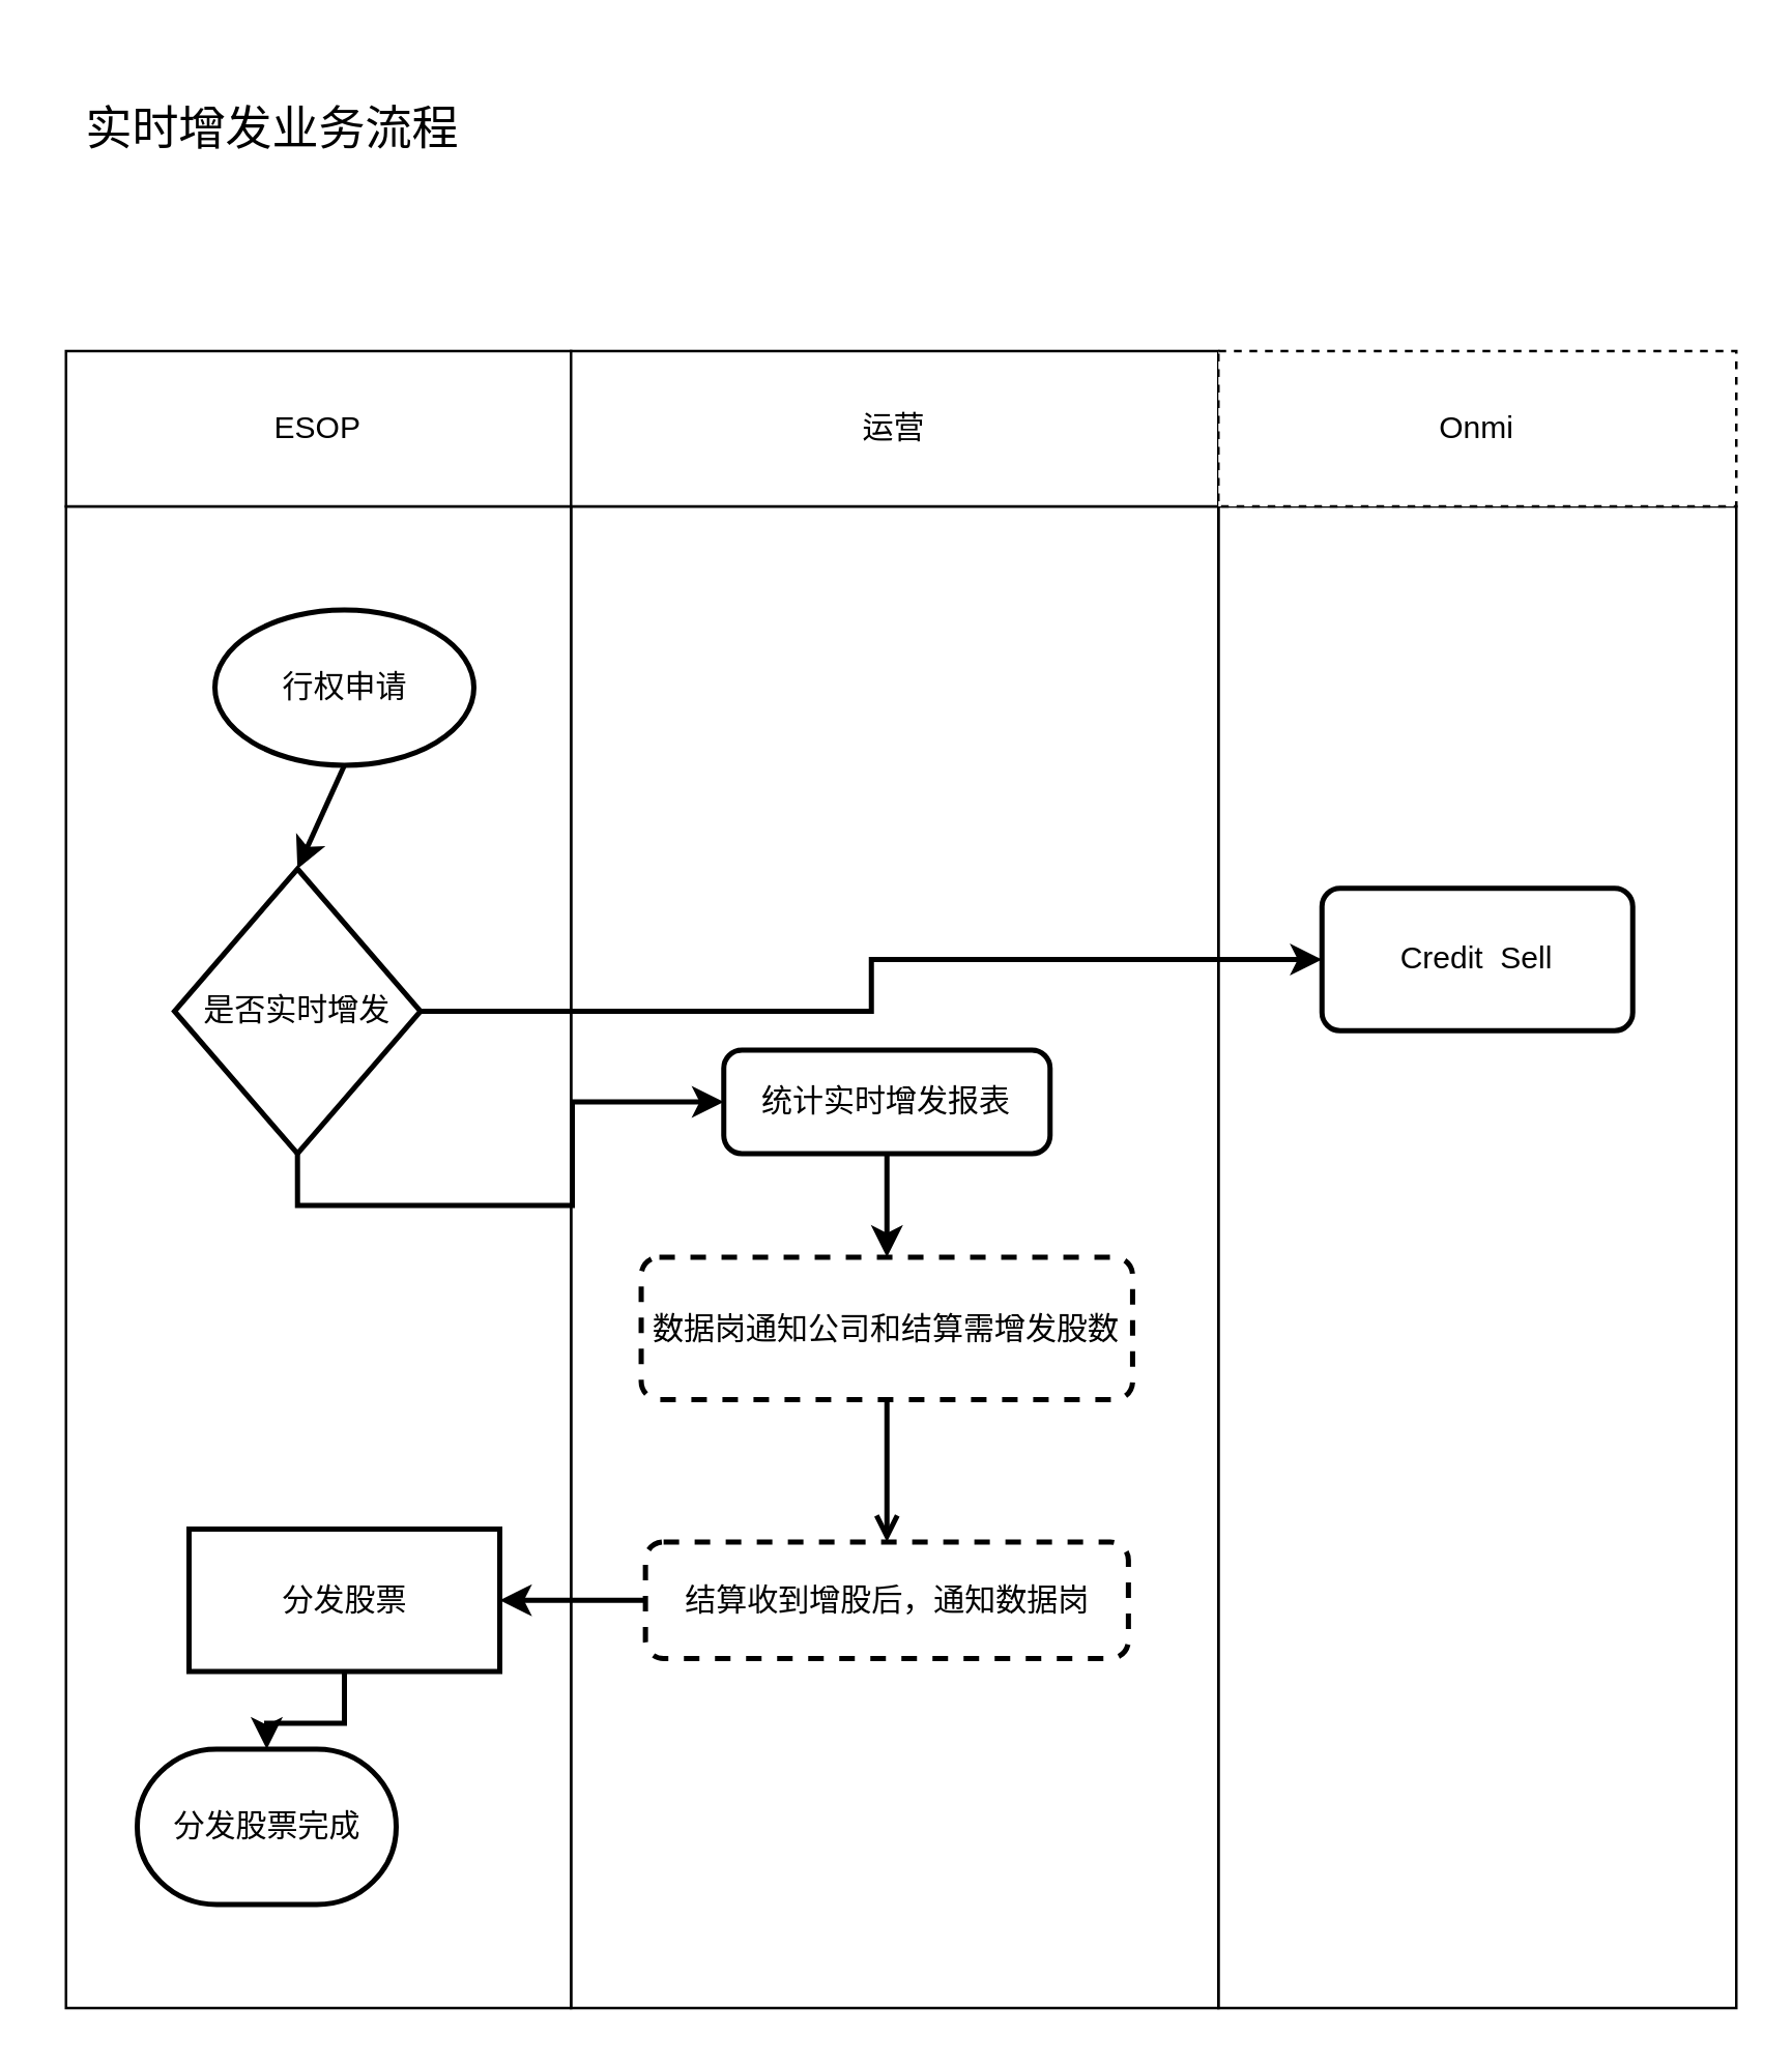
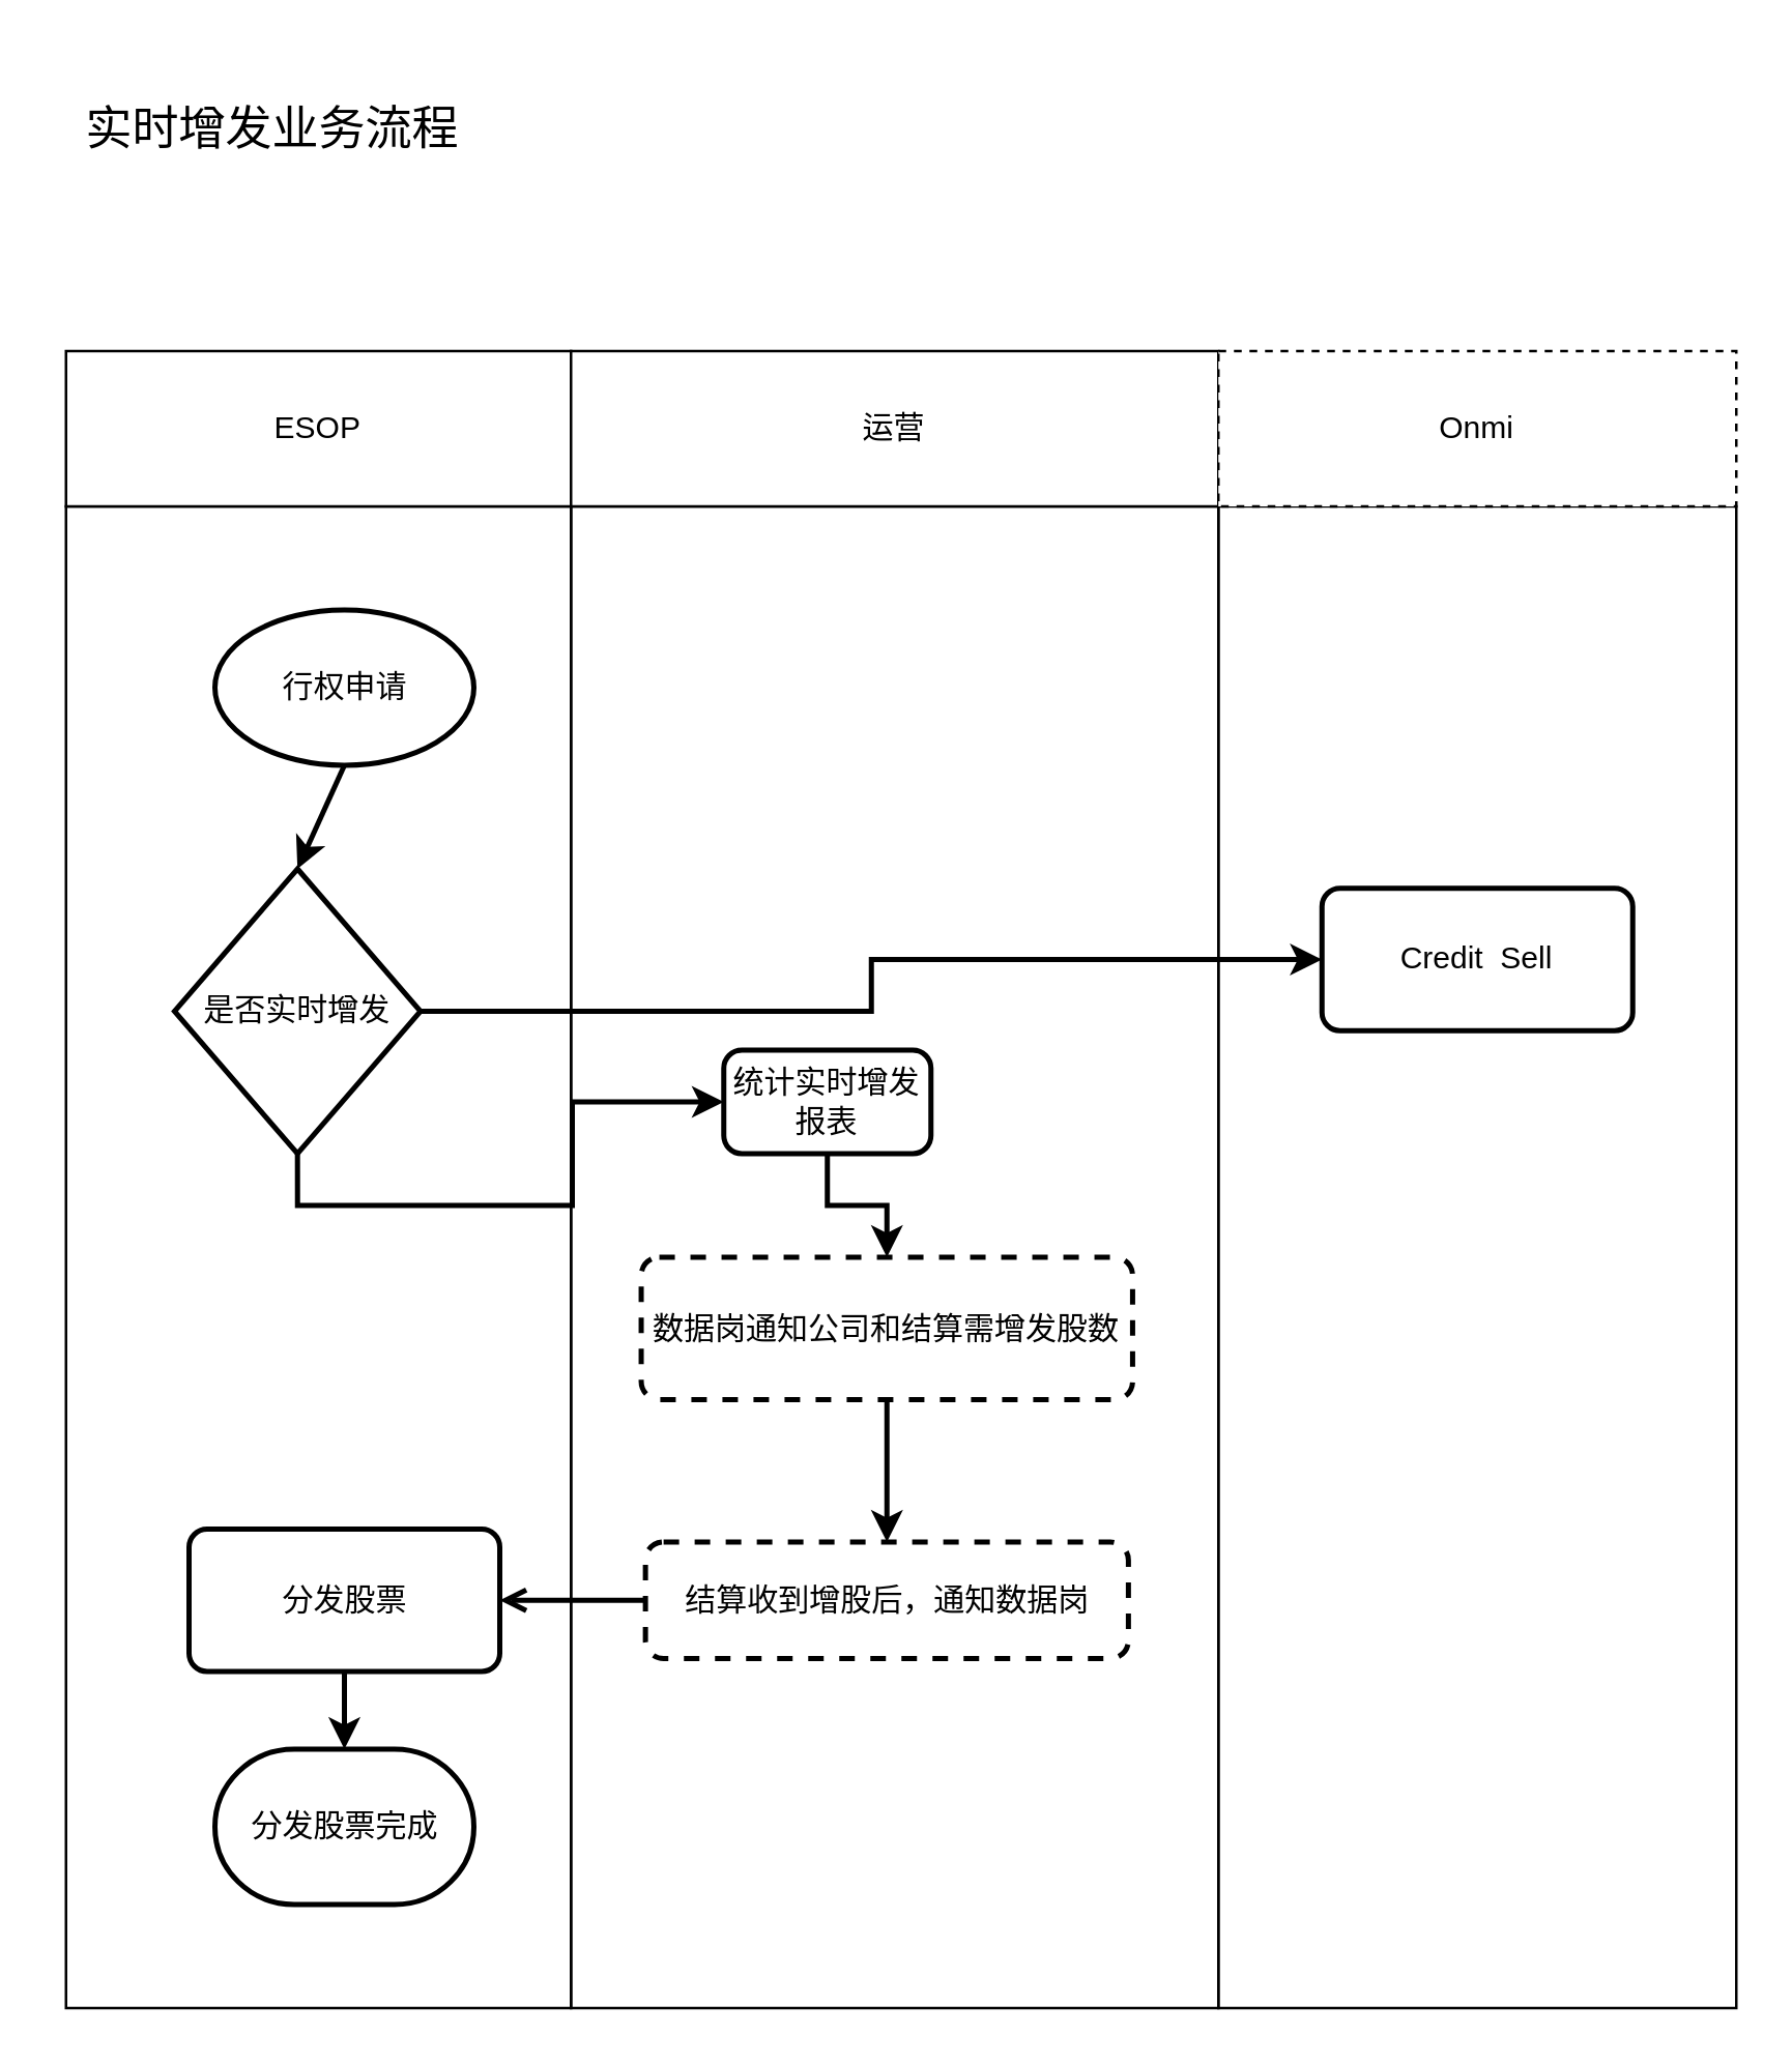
  <mxCell id="0" />
  <mxCell id="1" parent="0" />
  <mxCell id="2" value="" style="verticalLabelPosition=bottom;verticalAlign=top;html=1;shape=mxgraph.basic.rect;fillColor2=none;strokeWidth=1;size=20;indent=5;" vertex="1" parent="1"><mxGeometry x="470" y="195" width="200" height="580" as="geometry" /></mxCell>
  <mxCell id="3" value="" style="verticalLabelPosition=bottom;verticalAlign=top;html=1;shape=mxgraph.basic.rect;fillColor2=none;strokeWidth=1;size=20;indent=5;" vertex="1" parent="1"><mxGeometry x="220" y="195" width="250" height="580" as="geometry" /></mxCell>
  <mxCell id="4" value="" style="verticalLabelPosition=bottom;verticalAlign=top;html=1;shape=mxgraph.basic.rect;fillColor2=none;strokeWidth=1;size=20;indent=5;" vertex="1" parent="1"><mxGeometry x="25" y="195" width="195" height="580" as="geometry" /></mxCell>
  <mxCell id="5" value="&lt;font style=&quot;font-size: 18px&quot;&gt;实时增发业务流程&lt;/font&gt;" style="rounded=1;whiteSpace=wrap;html=1;strokeColor=none;" parent="1" vertex="1"><mxGeometry x="20" y="20" width="170" height="60" as="geometry" /></mxCell>
  <mxCell id="6" value="ESOP" style="rounded=0;whiteSpace=wrap;html=1;" parent="1" vertex="1"><mxGeometry x="25" y="135" width="195" height="60" as="geometry" /></mxCell>
  <mxCell id="7" value="运营" style="rounded=0;whiteSpace=wrap;html=1;" parent="1" vertex="1"><mxGeometry x="220" y="135" width="250" height="60" as="geometry" /></mxCell>
  <mxCell id="8" value="Onmi" style="rounded=0;whiteSpace=wrap;html=1;dashed=1;" parent="1" vertex="1"><mxGeometry x="470" y="135" width="200" height="60" as="geometry" /></mxCell>
- <mxCell id="9" value="分发股票完成" style="strokeWidth=2;html=1;shape=mxgraph.flowchart.terminator;whiteSpace=wrap;" vertex="1" parent="1"><mxGeometry x="52.5" y="675" width="100" height="60" as="geometry" /></mxCell>
+ <mxCell id="9" value="分发股票完成" style="strokeWidth=2;html=1;shape=mxgraph.flowchart.terminator;whiteSpace=wrap;" vertex="1" parent="1"><mxGeometry x="82.5" y="675" width="100" height="60" as="geometry" /></mxCell>
  <mxCell id="10" value="行权申请" style="strokeWidth=2;html=1;shape=mxgraph.flowchart.start_1;whiteSpace=wrap;" vertex="1" parent="1"><mxGeometry x="82.5" y="235" width="100" height="60" as="geometry" /></mxCell>
  <mxCell id="11" value="" style="endArrow=classic;html=1;exitX=0.5;exitY=1;exitDx=0;exitDy=0;exitPerimeter=0;entryX=0.5;entryY=0;entryDx=0;entryDy=0;entryPerimeter=0;strokeWidth=2;" edge="1" parent="1" source="10" target="14"><mxGeometry width="50" height="50" relative="1" as="geometry"><mxPoint x="160" y="375" as="sourcePoint" /><mxPoint x="133" y="345" as="targetPoint" /></mxGeometry></mxCell>
  <mxCell id="12" style="edgeStyle=orthogonalEdgeStyle;rounded=0;orthogonalLoop=1;jettySize=auto;html=1;exitX=0.5;exitY=1;exitDx=0;exitDy=0;exitPerimeter=0;strokeWidth=2;" edge="1" parent="1" source="14" target="16"><mxGeometry relative="1" as="geometry"><mxPoint x="280" y="370" as="targetPoint" /></mxGeometry></mxCell>
  <mxCell id="13" style="edgeStyle=orthogonalEdgeStyle;rounded=0;orthogonalLoop=1;jettySize=auto;html=1;exitX=1;exitY=0.5;exitDx=0;exitDy=0;exitPerimeter=0;strokeWidth=2;entryX=0;entryY=0.5;entryDx=0;entryDy=0;" edge="1" parent="1" source="14" target="17"><mxGeometry relative="1" as="geometry"><mxPoint x="540" y="370" as="targetPoint" /></mxGeometry></mxCell>
  <mxCell id="14" value="是否实时增发" style="strokeWidth=2;html=1;shape=mxgraph.flowchart.decision;whiteSpace=wrap;" vertex="1" parent="1"><mxGeometry x="66.88" y="335" width="95" height="110" as="geometry" /></mxCell>
  <mxCell id="15" style="edgeStyle=orthogonalEdgeStyle;rounded=0;orthogonalLoop=1;jettySize=auto;html=1;exitX=0.5;exitY=1;exitDx=0;exitDy=0;strokeWidth=2;entryX=0.5;entryY=0;entryDx=0;entryDy=0;" edge="1" parent="1" source="16" target="19"><mxGeometry relative="1" as="geometry"><mxPoint x="323" y="485" as="targetPoint" /></mxGeometry></mxCell>
- <mxCell id="16" value="统计实时增发报表" style="rounded=1;whiteSpace=wrap;html=1;absoluteArcSize=1;arcSize=14;strokeWidth=2;" vertex="1" parent="1"><mxGeometry x="279" y="405" width="126" height="40" as="geometry" /></mxCell>
+ <mxCell id="16" value="统计实时增发报表" style="rounded=1;whiteSpace=wrap;html=1;absoluteArcSize=1;arcSize=14;strokeWidth=2;" vertex="1" parent="1"><mxGeometry x="279" y="405" width="80" height="40" as="geometry" /></mxCell>
  <mxCell id="17" value="Credit &amp;nbsp;Sell" style="rounded=1;whiteSpace=wrap;html=1;absoluteArcSize=1;arcSize=14;strokeWidth=2;" vertex="1" parent="1"><mxGeometry x="510" y="342.5" width="120" height="55" as="geometry" /></mxCell>
- <mxCell id="18" style="edgeStyle=orthogonalEdgeStyle;rounded=0;orthogonalLoop=1;jettySize=auto;html=1;exitX=0.5;exitY=1;exitDx=0;exitDy=0;strokeWidth=2;entryX=0.5;entryY=0;entryDx=0;entryDy=0;endArrow=open;" edge="1" parent="1" source="19" target="21"><mxGeometry relative="1" as="geometry"><mxPoint x="323" y="585" as="targetPoint" /></mxGeometry></mxCell>
+ <mxCell id="18" style="edgeStyle=orthogonalEdgeStyle;rounded=0;orthogonalLoop=1;jettySize=auto;html=1;exitX=0.5;exitY=1;exitDx=0;exitDy=0;strokeWidth=2;entryX=0.5;entryY=0;entryDx=0;entryDy=0;" edge="1" parent="1" source="19" target="21"><mxGeometry relative="1" as="geometry"><mxPoint x="323" y="585" as="targetPoint" /></mxGeometry></mxCell>
  <mxCell id="19" value="数据岗通知公司和结算需增发股数" style="rounded=1;whiteSpace=wrap;html=1;absoluteArcSize=1;arcSize=14;strokeWidth=2;dashed=1;" vertex="1" parent="1"><mxGeometry x="247.12" y="485" width="189.75" height="55" as="geometry" /></mxCell>
- <mxCell id="20" style="edgeStyle=orthogonalEdgeStyle;rounded=0;orthogonalLoop=1;jettySize=auto;html=1;exitX=0;exitY=0.5;exitDx=0;exitDy=0;strokeWidth=2;" edge="1" parent="1" source="21" target="23"><mxGeometry relative="1" as="geometry" /></mxCell>
+ <mxCell id="20" style="edgeStyle=orthogonalEdgeStyle;rounded=0;orthogonalLoop=1;jettySize=auto;html=1;exitX=0;exitY=0.5;exitDx=0;exitDy=0;strokeWidth=2;endArrow=open;" edge="1" parent="1" source="21" target="23"><mxGeometry relative="1" as="geometry" /></mxCell>
  <mxCell id="21" value="结算收到增股后，通知数据岗" style="rounded=1;whiteSpace=wrap;html=1;absoluteArcSize=1;arcSize=14;strokeWidth=2;dashed=1;" vertex="1" parent="1"><mxGeometry x="248.75" y="595" width="186.5" height="45" as="geometry" /></mxCell>
  <mxCell id="22" style="edgeStyle=orthogonalEdgeStyle;rounded=0;orthogonalLoop=1;jettySize=auto;html=1;exitX=0.5;exitY=1;exitDx=0;exitDy=0;strokeWidth=2;" edge="1" parent="1" source="23" target="9"><mxGeometry relative="1" as="geometry" /></mxCell>
- <mxCell id="23" value="分发股票" style="whiteSpace=wrap;html=1;absoluteArcSize=1;arcSize=14;strokeWidth=2;rounded=0;" vertex="1" parent="1"><mxGeometry x="72.5" y="590" width="120" height="55" as="geometry" /></mxCell>
+ <mxCell id="23" value="分发股票" style="rounded=1;whiteSpace=wrap;html=1;absoluteArcSize=1;arcSize=14;strokeWidth=2;" vertex="1" parent="1"><mxGeometry x="72.5" y="590" width="120" height="55" as="geometry" /></mxCell>
